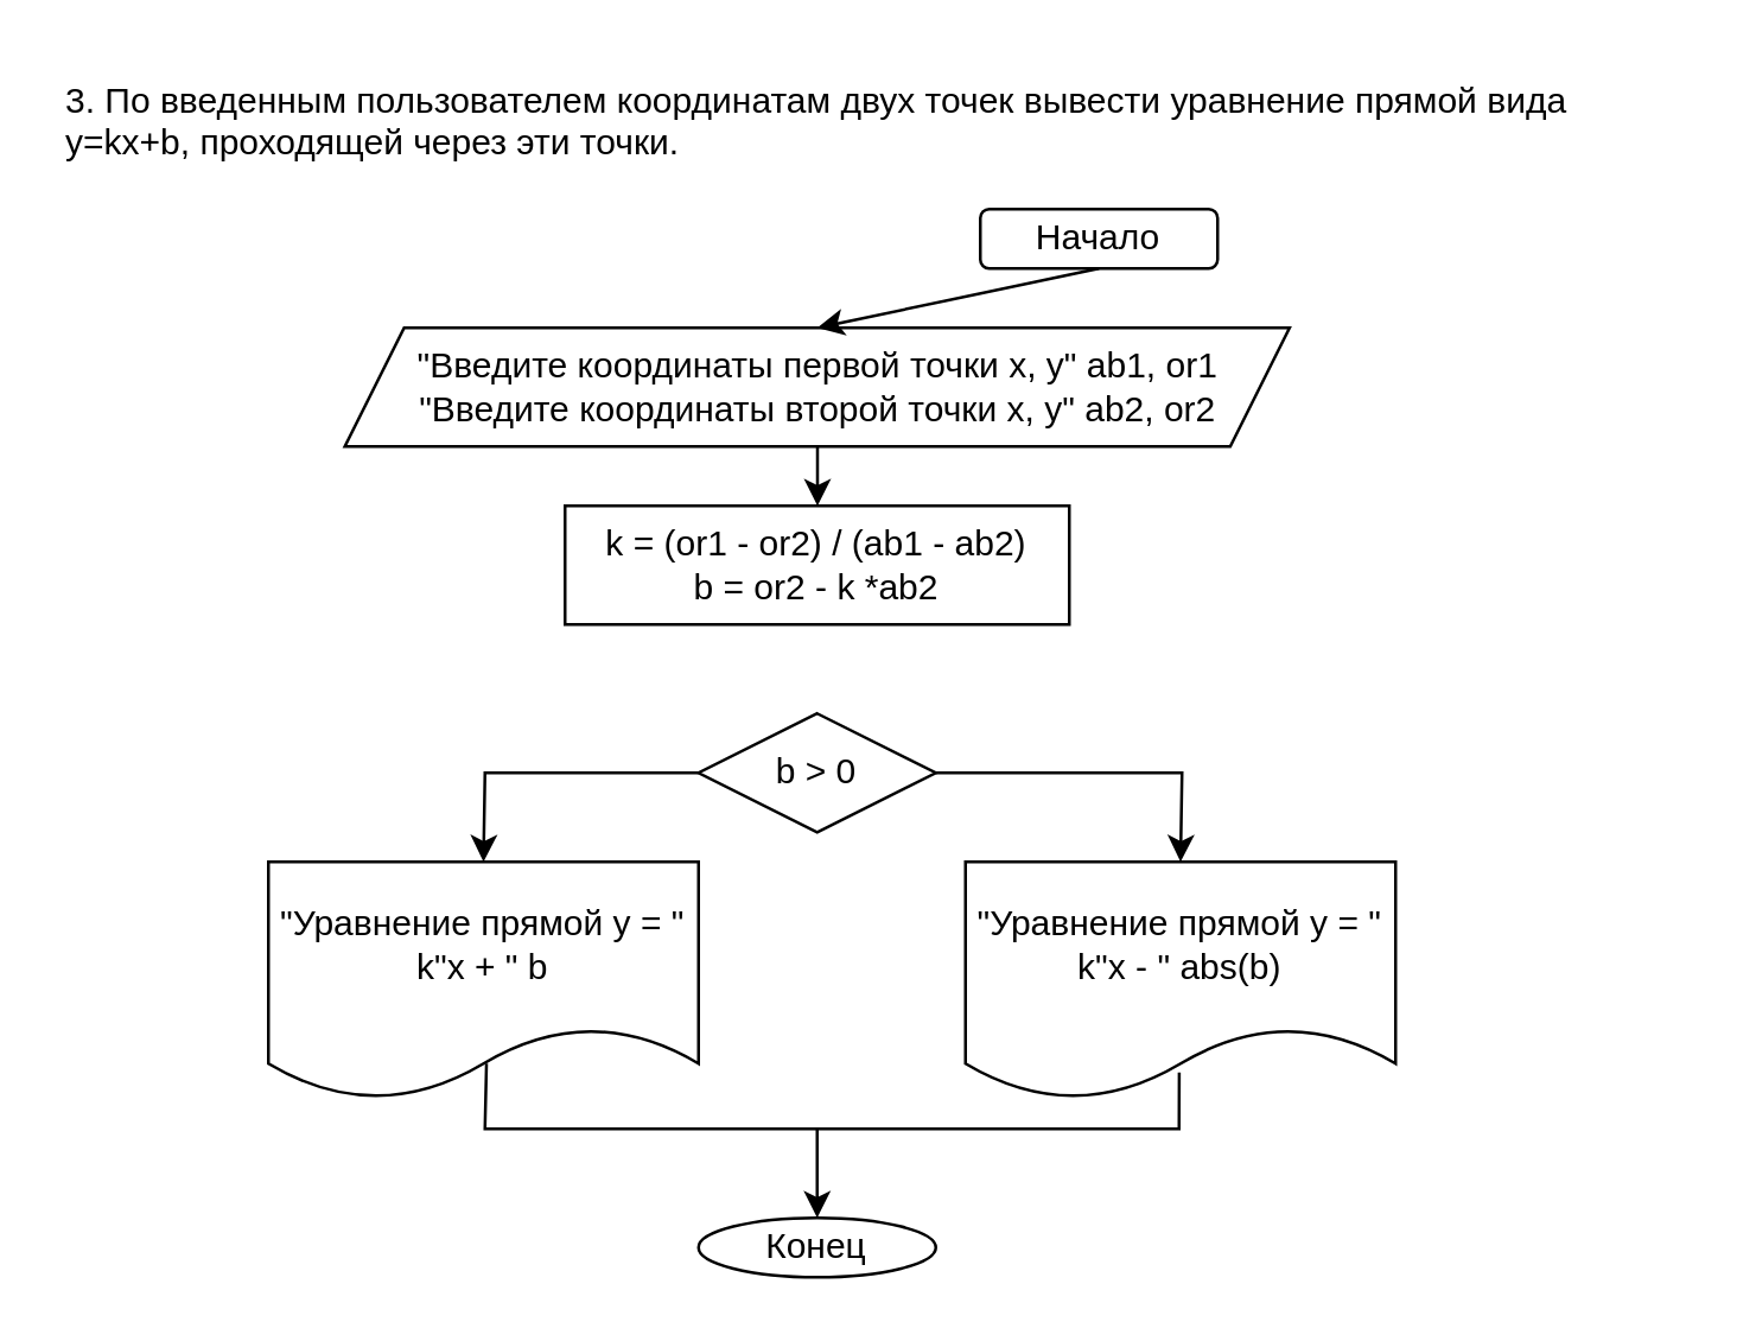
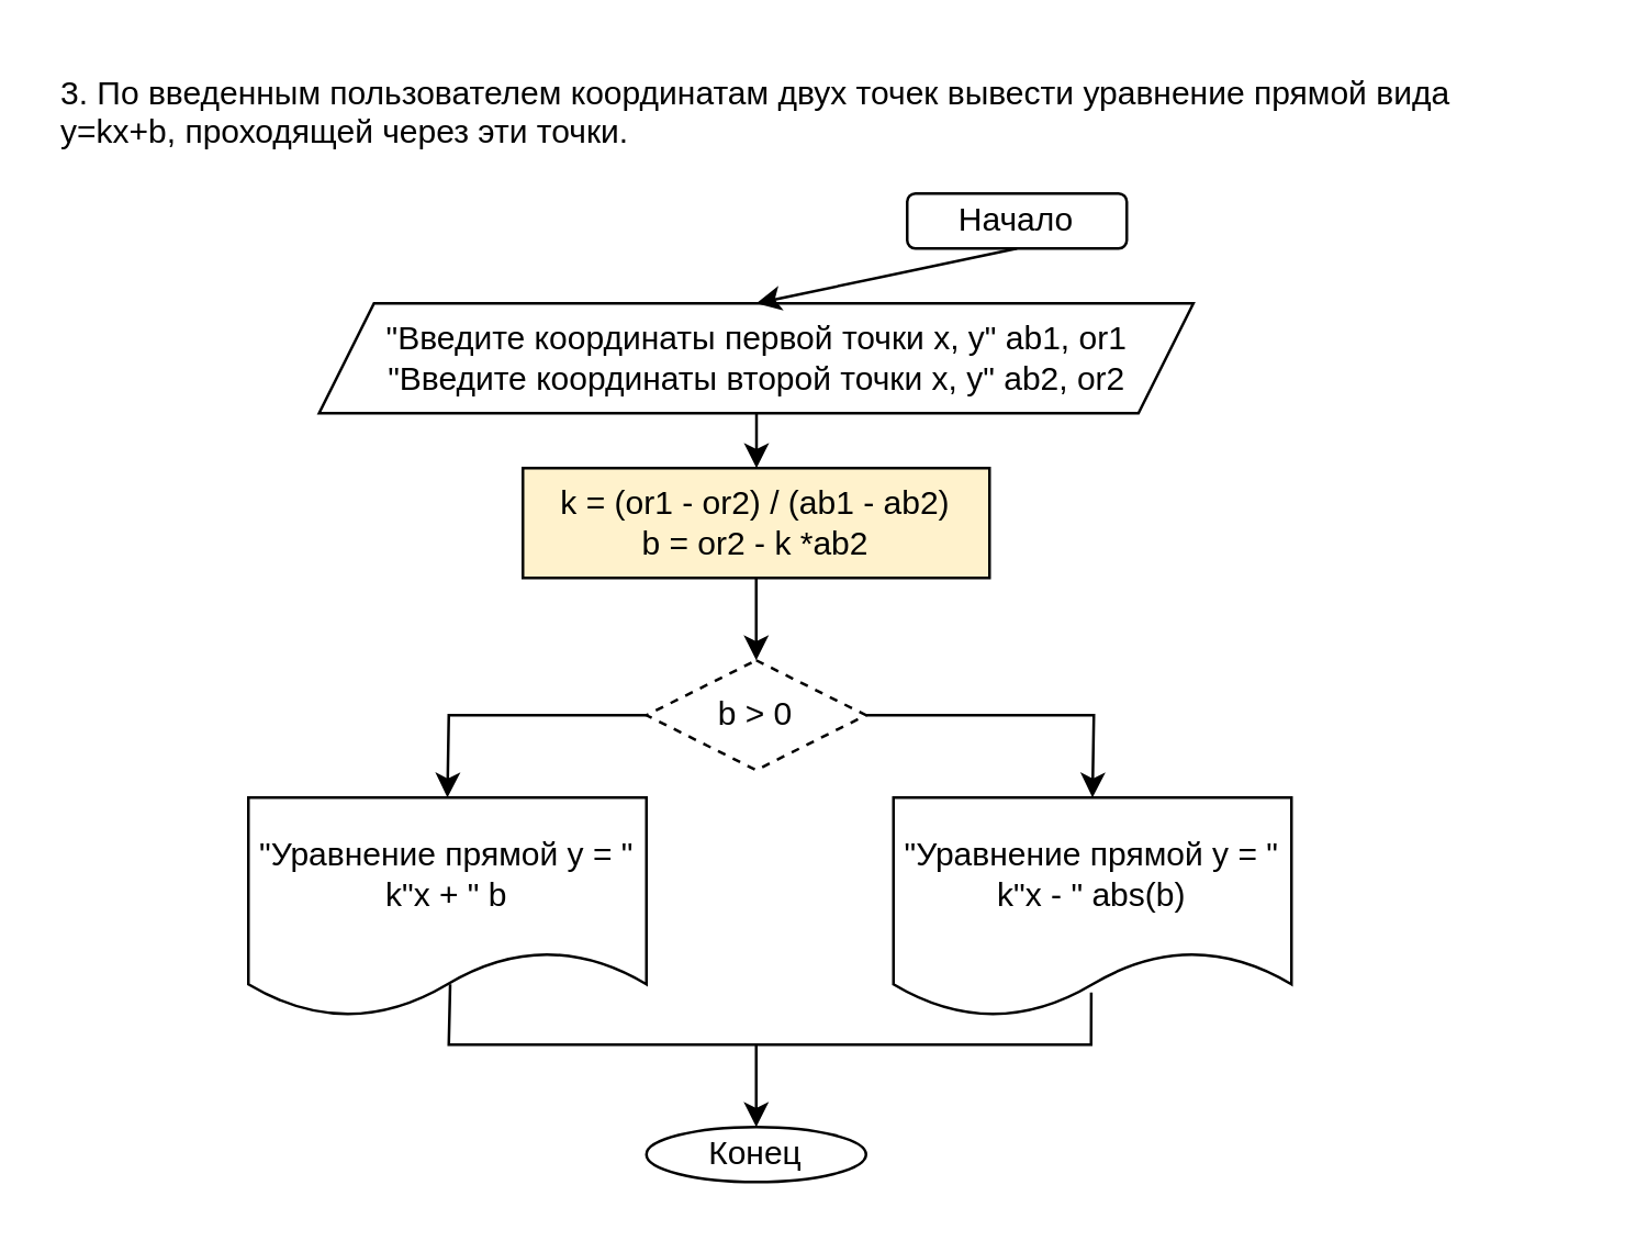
  <mxCell id="0" />
  <mxCell id="1" parent="0" />
  <mxCell id="2" value="Начало" style="rounded=1;whiteSpace=wrap;html=1;" parent="1" vertex="1"><mxGeometry x="330" y="70" width="80" height="20" as="geometry" /></mxCell>
  <mxCell id="3" value="" style="edgeStyle=orthogonalEdgeStyle;rounded=0;orthogonalLoop=1;jettySize=auto;html=1;" edge="1" parent="1" source="4" target="11"><mxGeometry relative="1" as="geometry" /></mxCell>
  <mxCell id="4" value="&quot;Введите координаты первой точки x, y&quot; ab1, or1&lt;br&gt;&quot;Введите координаты второй точки x, y&quot; ab2, or2" style="shape=parallelogram;perimeter=parallelogramPerimeter;whiteSpace=wrap;html=1;fixedSize=1;" parent="1" vertex="1"><mxGeometry x="115.75" y="110" width="318.5" height="40" as="geometry" /></mxCell>
  <mxCell id="5" value="&quot;Уравнение прямой y = &quot; k&quot;x + &quot; b" style="shape=document;whiteSpace=wrap;html=1;boundedLbl=1;" parent="1" vertex="1"><mxGeometry x="90" y="290" width="145" height="80" as="geometry" /></mxCell>
  <mxCell id="6" value="Конец" style="ellipse;whiteSpace=wrap;html=1;arcSize=25;" parent="1" vertex="1"><mxGeometry x="235" y="410" width="80" height="20" as="geometry" /></mxCell>
  <mxCell id="7" value="" style="endArrow=classic;html=1;rounded=0;exitX=0.5;exitY=1;exitDx=0;exitDy=0;entryX=0.5;entryY=0;entryDx=0;entryDy=0;" parent="1" source="2" target="4" edge="1"><mxGeometry width="50" height="50" relative="1" as="geometry"><mxPoint x="365" y="280" as="sourcePoint" /><mxPoint x="415" y="230" as="targetPoint" /></mxGeometry></mxCell>
  <mxCell id="8" value="" style="endArrow=classic;html=1;rounded=0;entryX=0.5;entryY=0;entryDx=0;entryDy=0;exitX=0.507;exitY=0.85;exitDx=0;exitDy=0;exitPerimeter=0;" parent="1" edge="1" target="6" source="5"><mxGeometry width="50" height="50" relative="1" as="geometry"><mxPoint x="274.1" y="400" as="sourcePoint" /><mxPoint x="275.9" y="460" as="targetPoint" /><Array as="points"><mxPoint x="163" y="380" /><mxPoint x="275" y="380" /></Array></mxGeometry></mxCell>
  <mxCell id="9" value="3. По введенным пользователем координатам двух точек вывести уравнение прямой вида y=kx+b, проходящей через эти точки." style="text;whiteSpace=wrap;html=1;" parent="1" vertex="1"><mxGeometry x="20" y="20" width="550" height="40" as="geometry" /></mxCell>
- <mxCell id="11" value="&lt;span style=&quot;text-align: left&quot;&gt;k = (or1 - or2) / (ab1 - ab2)&lt;/span&gt;&lt;br style=&quot;text-align: left&quot;&gt;&lt;span style=&quot;text-align: left&quot;&gt;b = or2 - k *ab2&lt;/span&gt;" style="rounded=0;whiteSpace=wrap;html=1;" vertex="1" parent="1"><mxGeometry x="190" y="170" width="170" height="40" as="geometry" /></mxCell>
+ <mxCell id="10" value="" style="edgeStyle=orthogonalEdgeStyle;rounded=0;orthogonalLoop=1;jettySize=auto;html=1;" edge="1" parent="1" source="11" target="13"><mxGeometry relative="1" as="geometry" /></mxCell>
+ <mxCell id="11" value="&lt;span style=&quot;text-align: left&quot;&gt;k = (or1 - or2) / (ab1 - ab2)&lt;/span&gt;&lt;br style=&quot;text-align: left&quot;&gt;&lt;span style=&quot;text-align: left&quot;&gt;b = or2 - k *ab2&lt;/span&gt;" style="rounded=0;whiteSpace=wrap;html=1;fillColor=#fff2cc;" vertex="1" parent="1"><mxGeometry x="190" y="170" width="170" height="40" as="geometry" /></mxCell>
  <mxCell id="12" value="&quot;Уравнение прямой y = &quot; k&quot;x - &quot; abs(b)" style="shape=document;whiteSpace=wrap;html=1;boundedLbl=1;" vertex="1" parent="1"><mxGeometry x="325" y="290" width="145" height="80" as="geometry" /></mxCell>
- <mxCell id="13" value="b &amp;gt; 0" style="rhombus;whiteSpace=wrap;html=1;rounded=0;" vertex="1" parent="1"><mxGeometry x="235" y="240" width="80" height="40" as="geometry" /></mxCell>
+ <mxCell id="13" value="b &amp;gt; 0" style="rhombus;whiteSpace=wrap;html=1;rounded=0;dashed=1;" vertex="1" parent="1"><mxGeometry x="235" y="240" width="80" height="40" as="geometry" /></mxCell>
  <mxCell id="14" value="" style="endArrow=classic;html=1;rounded=0;exitX=0;exitY=0.5;exitDx=0;exitDy=0;entryX=0.5;entryY=0;entryDx=0;entryDy=0;" edge="1" parent="1" source="13" target="5"><mxGeometry width="50" height="50" relative="1" as="geometry"><mxPoint x="420" y="240" as="sourcePoint" /><mxPoint x="470" y="190" as="targetPoint" /><Array as="points"><mxPoint x="163" y="260" /></Array></mxGeometry></mxCell>
  <mxCell id="15" value="" style="endArrow=classic;html=1;rounded=0;exitX=1;exitY=0.5;exitDx=0;exitDy=0;entryX=0.5;entryY=0;entryDx=0;entryDy=0;" edge="1" parent="1" source="13" target="12"><mxGeometry width="50" height="50" relative="1" as="geometry"><mxPoint x="445" y="290" as="sourcePoint" /><mxPoint x="495" y="240" as="targetPoint" /><Array as="points"><mxPoint x="398" y="260" /></Array></mxGeometry></mxCell>
  <mxCell id="16" value="" style="endArrow=none;html=1;rounded=0;entryX=0.497;entryY=0.888;entryDx=0;entryDy=0;entryPerimeter=0;" edge="1" parent="1" target="12"><mxGeometry width="50" height="50" relative="1" as="geometry"><mxPoint x="275" y="380" as="sourcePoint" /><mxPoint x="434.25" y="440" as="targetPoint" /><Array as="points"><mxPoint x="397" y="380" /></Array></mxGeometry></mxCell>
